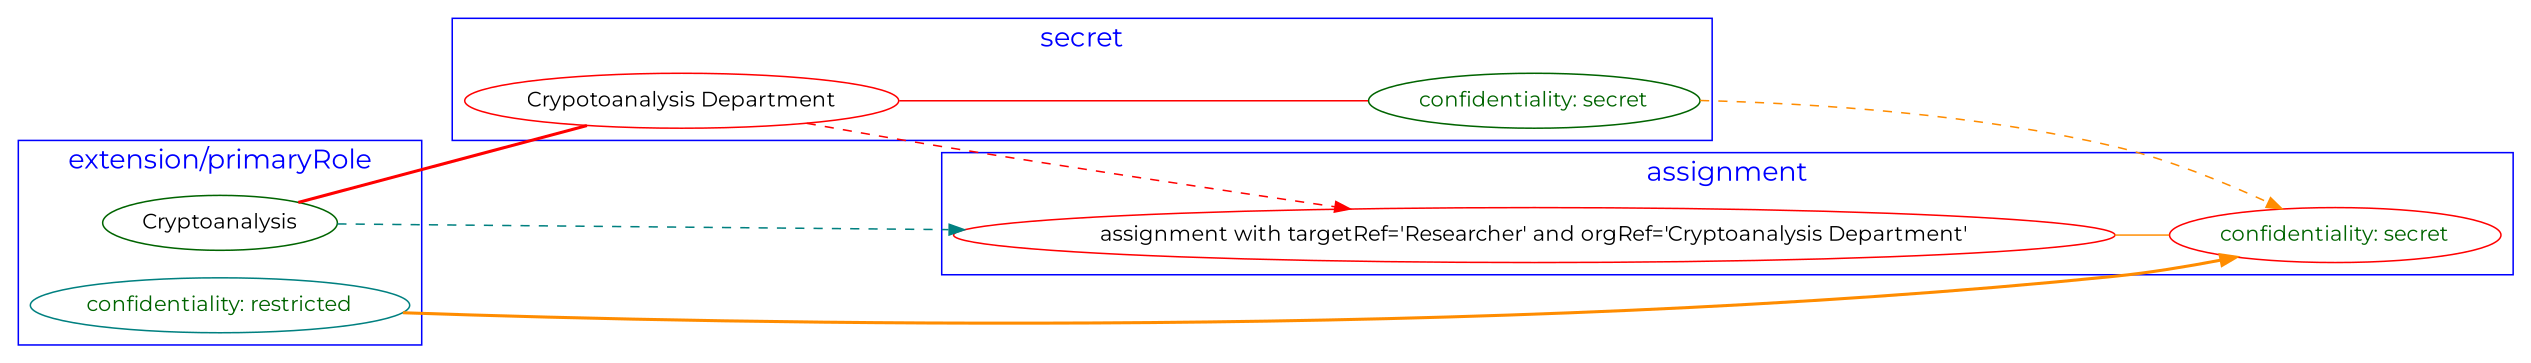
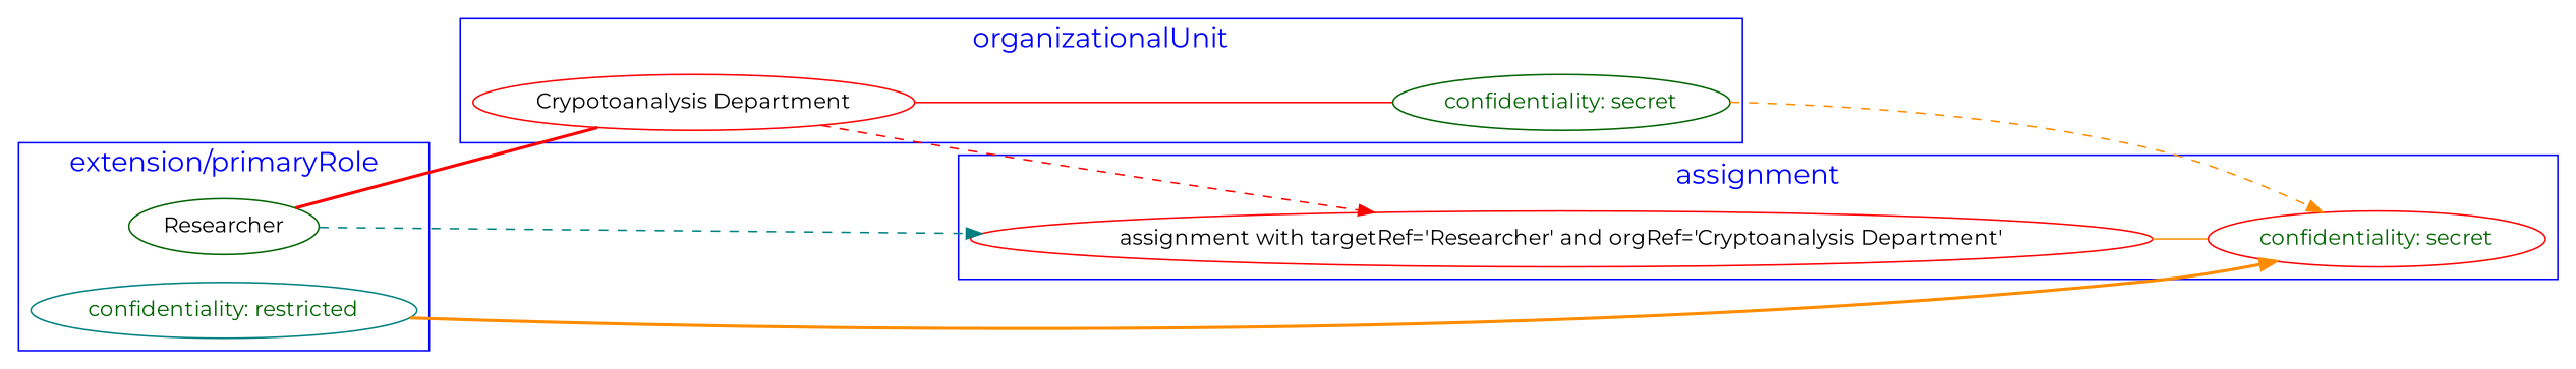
  digraph {
    compound=true
    fontname=Montserrat
    rankdir=LR
    node [color=red fontname=Montserrat]
    edge [color=red fontname=Montserrat style=dashed]
    n1 [label="Crypotoanalysis Department"]
    n2 [color=darkgreen fontcolor=darkgreen label="confidentiality: secret"]
-   n3 [color=darkgreen label=Cryptoanalysis]
+   n3 [color=darkgreen label=Researcher]
    n4 [color=teal fontcolor=darkgreen label="confidentiality: restricted"]
    n5 [label="assignment with targetRef='Researcher' and orgRef='Cryptoanalysis Department'"]
    n6 [fontcolor=darkgreen label="confidentiality: secret"]
    subgraph cluster_1 {
      color=blue
      fontcolor=blue
      fontsize=18
-     label=secret
+     label=organizationalUnit
      n1
      n2
    }
    subgraph cluster_2 {
      color=blue
      fontcolor=blue
      fontsize=18
      label="extension/primaryRole"
      n3
      n4
    }
    subgraph cluster_3 {
      color=blue
      fontcolor=blue
      fontsize=18
      label=assignment
      n5
      n6
    }
    n1 -> n2 [dir=none style=solid]
    n1 -> n5
    n2 -> n6 [color=darkorange]
    n3 -> n1 [dir=none style=bold]
    n3 -> n5 [color=teal]
    n4 -> n6 [color=darkorange style=bold]
    n5 -> n6 [color=darkorange dir=none style=solid]
  }
